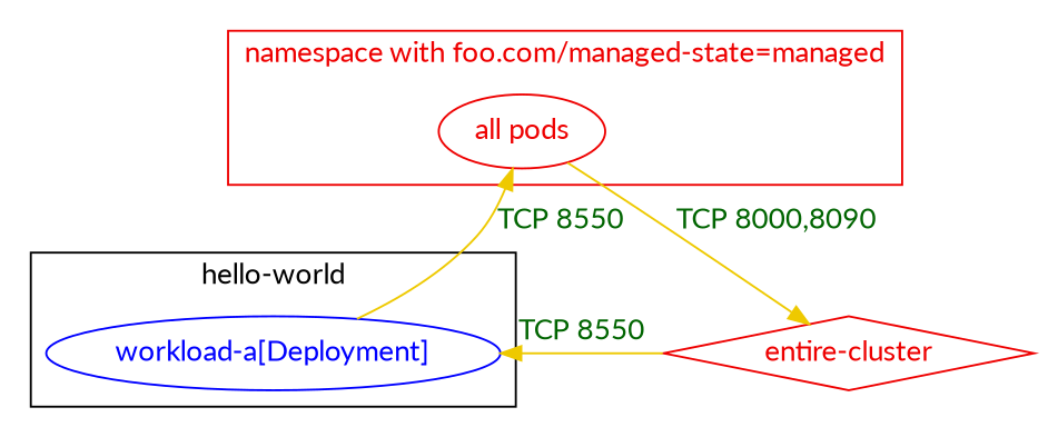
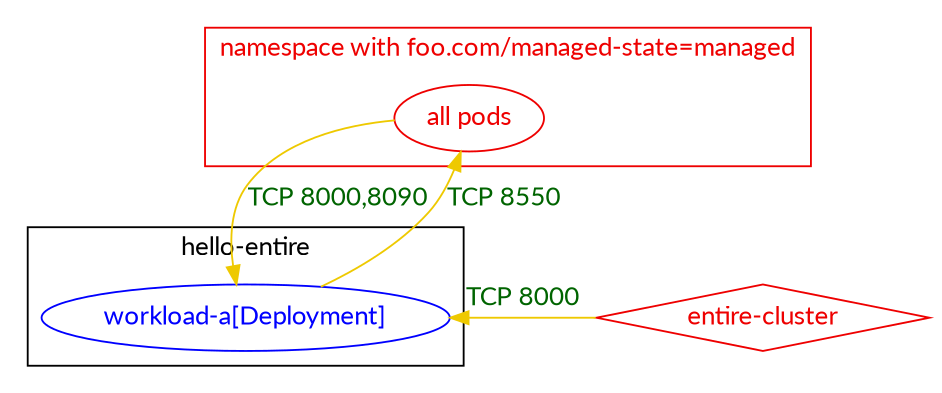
  digraph {
    fontname=Lato
    node [color=red2 fontcolor=red2 fontname=Lato]
    edge [color=gold2 fontcolor=darkgreen fontname=Lato]
    n1 [label="all pods"]
    n2 [color=blue fontcolor=blue label="workload-a[Deployment]"]
    n3 [label="entire-cluster" shape=diamond]
    subgraph cluster_1 {
      color=red2
      fontcolor=red2
      label="namespace with foo.com/managed-state=managed"
      n1
    }
    subgraph cluster_2 {
      color=black
      fontcolor=black
-     label="hello-world"
+     label="hello-entire"
      n2
    }
-   n1 -> n3 [label="TCP 8000,8090"]
+   n1 -> n2 [label="TCP 8000,8090"]
    n2 -> n1 [label="TCP 8550"]
-   n3 -> n2 [label="TCP 8550"]
+   n3 -> n2 [label="TCP 8000"]
  }
